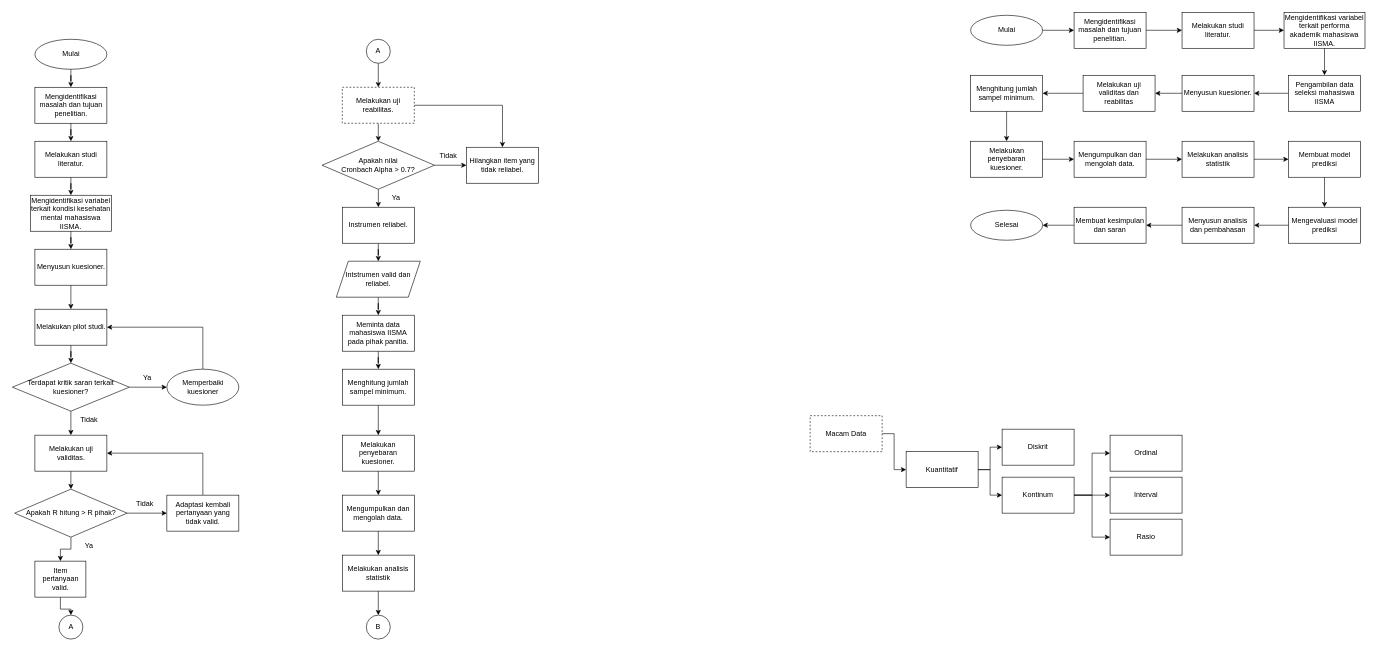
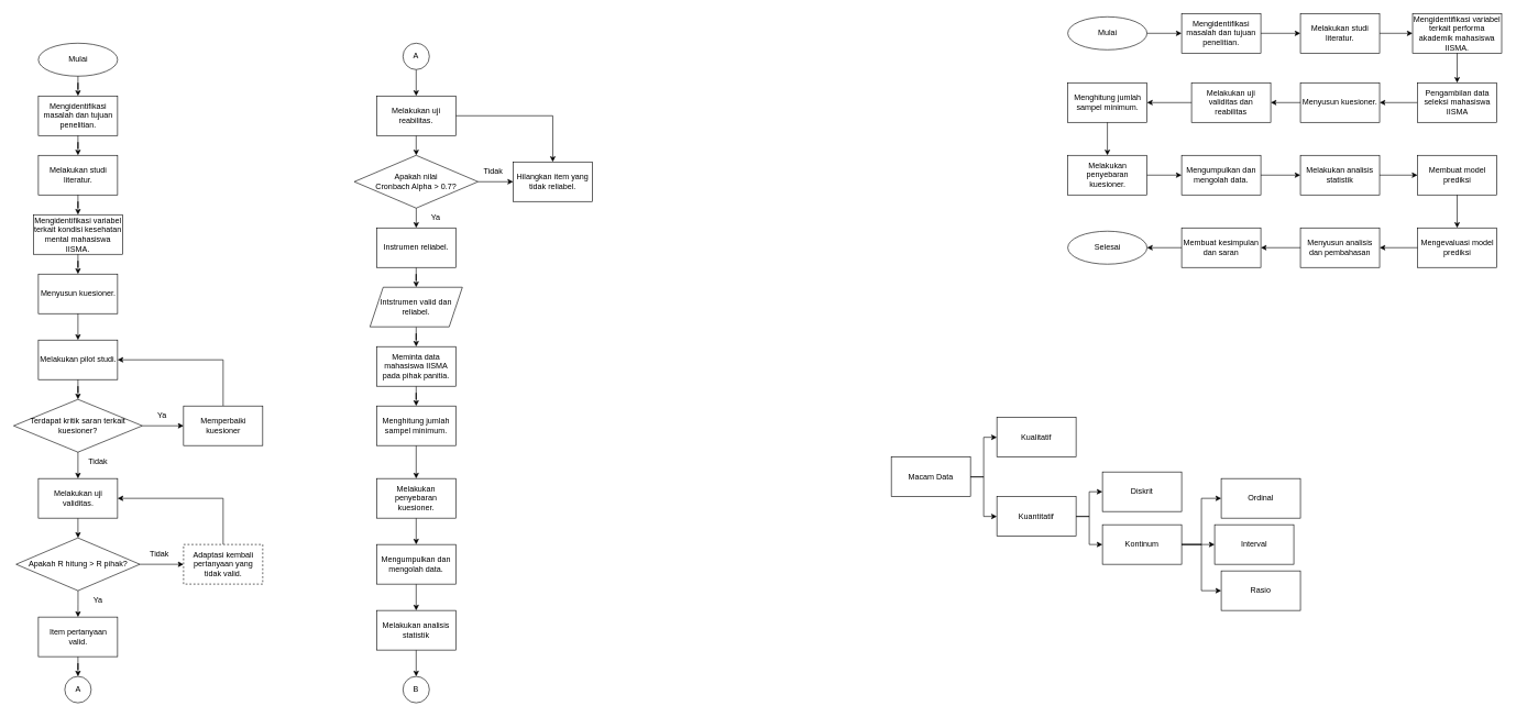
  <mxCell id="0" />
  <mxCell id="1" parent="0" />
  <mxCell id="2" value="" style="group" vertex="1" connectable="0" parent="1"><mxGeometry x="20" y="65" width="377.5" height="620" as="geometry" /></mxCell>
  <mxCell id="3" value="Mulai" style="ellipse;whiteSpace=wrap;html=1;" vertex="1" parent="2"><mxGeometry x="37.5" width="120" height="50" as="geometry" /></mxCell>
  <mxCell id="4" value="Mengidentifikasi masalah dan tujuan penelitian." style="rounded=0;whiteSpace=wrap;html=1;" vertex="1" parent="2"><mxGeometry x="37.5" y="80" width="120" height="60" as="geometry" /></mxCell>
  <mxCell id="5" style="edgeStyle=orthogonalEdgeStyle;rounded=0;orthogonalLoop=1;jettySize=auto;html=1;entryX=0.5;entryY=0;entryDx=0;entryDy=0;" edge="1" parent="2" source="3" target="4"><mxGeometry relative="1" as="geometry" /></mxCell>
  <mxCell id="6" value="Melakukan studi literatur." style="rounded=0;whiteSpace=wrap;html=1;" vertex="1" parent="2"><mxGeometry x="37.5" y="170" width="120" height="60" as="geometry" /></mxCell>
  <mxCell id="7" style="edgeStyle=orthogonalEdgeStyle;rounded=0;orthogonalLoop=1;jettySize=auto;html=1;entryX=0.5;entryY=0;entryDx=0;entryDy=0;" edge="1" parent="2" source="4" target="6"><mxGeometry relative="1" as="geometry" /></mxCell>
  <mxCell id="8" value="Mengidentifikasi variabel terkait kondisi kesehatan mental mahasiswa IISMA." style="rounded=0;whiteSpace=wrap;html=1;" vertex="1" parent="2"><mxGeometry x="30" y="260" width="135" height="60" as="geometry" /></mxCell>
  <mxCell id="9" style="edgeStyle=orthogonalEdgeStyle;rounded=0;orthogonalLoop=1;jettySize=auto;html=1;entryX=0.5;entryY=0;entryDx=0;entryDy=0;" edge="1" parent="2" source="6" target="8"><mxGeometry relative="1" as="geometry" /></mxCell>
  <mxCell id="10" value="Menyusun kuesioner." style="rounded=0;whiteSpace=wrap;html=1;" vertex="1" parent="2"><mxGeometry x="37.5" y="350" width="120" height="60" as="geometry" /></mxCell>
  <mxCell id="11" style="edgeStyle=orthogonalEdgeStyle;rounded=0;orthogonalLoop=1;jettySize=auto;html=1;entryX=0.5;entryY=0;entryDx=0;entryDy=0;" edge="1" parent="2" source="8" target="10"><mxGeometry relative="1" as="geometry" /></mxCell>
  <mxCell id="12" value="Melakukan pilot studi." style="rounded=0;whiteSpace=wrap;html=1;" vertex="1" parent="2"><mxGeometry x="37.5" y="450" width="120" height="60" as="geometry" /></mxCell>
  <mxCell id="13" style="edgeStyle=orthogonalEdgeStyle;rounded=0;orthogonalLoop=1;jettySize=auto;html=1;" edge="1" parent="2" source="10" target="12"><mxGeometry relative="1" as="geometry" /></mxCell>
  <mxCell id="14" value="Terdapat kritik saran terkait kuesioner?" style="rhombus;whiteSpace=wrap;html=1;" vertex="1" parent="2"><mxGeometry y="540" width="195" height="80" as="geometry" /></mxCell>
  <mxCell id="15" style="edgeStyle=orthogonalEdgeStyle;rounded=0;orthogonalLoop=1;jettySize=auto;html=1;entryX=0.5;entryY=0;entryDx=0;entryDy=0;" edge="1" parent="2" source="12" target="14"><mxGeometry relative="1" as="geometry" /></mxCell>
  <mxCell id="16" style="edgeStyle=orthogonalEdgeStyle;rounded=0;orthogonalLoop=1;jettySize=auto;html=1;entryX=1;entryY=0.5;entryDx=0;entryDy=0;" edge="1" parent="2" source="17" target="12"><mxGeometry relative="1" as="geometry"><Array as="points"><mxPoint x="317.5" y="480" /></Array></mxGeometry></mxCell>
- <mxCell id="17" value="Memperbaiki kuesioner" style="ellipse;whiteSpace=wrap;html=1;" vertex="1" parent="2"><mxGeometry x="257.5" y="550" width="120" height="60" as="geometry" /></mxCell>
+ <mxCell id="17" value="Memperbaiki kuesioner" style="rounded=0;whiteSpace=wrap;html=1;" vertex="1" parent="2"><mxGeometry x="257.5" y="550" width="120" height="60" as="geometry" /></mxCell>
  <mxCell id="18" style="edgeStyle=orthogonalEdgeStyle;rounded=0;orthogonalLoop=1;jettySize=auto;html=1;entryX=0;entryY=0.5;entryDx=0;entryDy=0;" edge="1" parent="2" source="14" target="17"><mxGeometry relative="1" as="geometry" /></mxCell>
  <mxCell id="19" value="Ya" style="text;html=1;strokeColor=none;fillColor=none;align=center;verticalAlign=middle;whiteSpace=wrap;rounded=0;" vertex="1" parent="2"><mxGeometry x="195" y="550" width="60" height="30" as="geometry" /></mxCell>
  <mxCell id="20" style="edgeStyle=orthogonalEdgeStyle;rounded=0;orthogonalLoop=1;jettySize=auto;html=1;" edge="1" parent="1" source="21" target="26"><mxGeometry relative="1" as="geometry" /></mxCell>
  <mxCell id="21" value="Melakukan uji validitas." style="rounded=0;whiteSpace=wrap;html=1;" vertex="1" parent="1"><mxGeometry x="57.5" y="725" width="120" height="60" as="geometry" /></mxCell>
  <mxCell id="22" style="edgeStyle=orthogonalEdgeStyle;rounded=0;orthogonalLoop=1;jettySize=auto;html=1;" edge="1" parent="1" source="14" target="21"><mxGeometry relative="1" as="geometry" /></mxCell>
  <mxCell id="23" value="Tidak" style="text;html=1;strokeColor=none;fillColor=none;align=center;verticalAlign=middle;whiteSpace=wrap;rounded=0;" vertex="1" parent="1"><mxGeometry x="117.5" y="685" width="60" height="30" as="geometry" /></mxCell>
  <mxCell id="24" style="edgeStyle=orthogonalEdgeStyle;rounded=0;orthogonalLoop=1;jettySize=auto;html=1;" edge="1" parent="1" source="26" target="28"><mxGeometry relative="1" as="geometry" /></mxCell>
  <mxCell id="25" style="edgeStyle=orthogonalEdgeStyle;rounded=0;orthogonalLoop=1;jettySize=auto;html=1;entryX=0;entryY=0.5;entryDx=0;entryDy=0;" edge="1" parent="1" source="26" target="30"><mxGeometry relative="1" as="geometry" /></mxCell>
  <mxCell id="26" value="Apakah R hitung &amp;gt; R pihak?" style="rhombus;whiteSpace=wrap;html=1;" vertex="1" parent="1"><mxGeometry x="23.75" y="815" width="187.5" height="80" as="geometry" /></mxCell>
  <mxCell id="27" style="edgeStyle=orthogonalEdgeStyle;rounded=0;orthogonalLoop=1;jettySize=auto;html=1;entryX=0.5;entryY=0;entryDx=0;entryDy=0;" edge="1" parent="1" source="28" target="33"><mxGeometry relative="1" as="geometry" /></mxCell>
- <mxCell id="28" value="Item pertanyaan valid." style="rounded=0;whiteSpace=wrap;html=1;" vertex="1" parent="1"><mxGeometry x="57.5" y="935" width="85" height="60" as="geometry" /></mxCell>
+ <mxCell id="28" value="Item pertanyaan valid." style="rounded=0;whiteSpace=wrap;html=1;" vertex="1" parent="1"><mxGeometry x="57.5" y="935" width="120" height="60" as="geometry" /></mxCell>
  <mxCell id="29" style="edgeStyle=orthogonalEdgeStyle;rounded=0;orthogonalLoop=1;jettySize=auto;html=1;entryX=1;entryY=0.5;entryDx=0;entryDy=0;" edge="1" parent="1" source="30" target="21"><mxGeometry relative="1" as="geometry"><Array as="points"><mxPoint x="338" y="755" /></Array></mxGeometry></mxCell>
- <mxCell id="30" value="Adaptasi kembali pertanyaan yang tidak valid." style="rounded=0;whiteSpace=wrap;html=1;" vertex="1" parent="1"><mxGeometry x="277.5" y="825" width="120" height="60" as="geometry" /></mxCell>
+ <mxCell id="30" value="Adaptasi kembali pertanyaan yang tidak valid." style="rounded=0;whiteSpace=wrap;html=1;dashed=1;" vertex="1" parent="1"><mxGeometry x="277.5" y="825" width="120" height="60" as="geometry" /></mxCell>
  <mxCell id="31" value="Ya" style="text;html=1;strokeColor=none;fillColor=none;align=center;verticalAlign=middle;whiteSpace=wrap;rounded=0;" vertex="1" parent="1"><mxGeometry x="117.5" y="895" width="60" height="30" as="geometry" /></mxCell>
  <mxCell id="32" value="Tidak" style="text;html=1;strokeColor=none;fillColor=none;align=center;verticalAlign=middle;whiteSpace=wrap;rounded=0;" vertex="1" parent="1"><mxGeometry x="211.25" y="825" width="60" height="30" as="geometry" /></mxCell>
  <mxCell id="33" value="A" style="ellipse;whiteSpace=wrap;html=1;aspect=fixed;" vertex="1" parent="1"><mxGeometry x="97.5" y="1025" width="40" height="40" as="geometry" /></mxCell>
  <mxCell id="34" style="edgeStyle=orthogonalEdgeStyle;rounded=0;orthogonalLoop=1;jettySize=auto;html=1;" edge="1" parent="1" source="35" target="38"><mxGeometry relative="1" as="geometry" /></mxCell>
  <mxCell id="35" value="A" style="ellipse;whiteSpace=wrap;html=1;aspect=fixed;" vertex="1" parent="1"><mxGeometry x="610" y="65" width="40" height="40" as="geometry" /></mxCell>
  <mxCell id="36" style="edgeStyle=orthogonalEdgeStyle;rounded=0;orthogonalLoop=1;jettySize=auto;html=1;" edge="1" parent="1" source="38" target="41"><mxGeometry relative="1" as="geometry" /></mxCell>
  <mxCell id="37" style="edgeStyle=orthogonalEdgeStyle;rounded=0;orthogonalLoop=1;jettySize=auto;html=1;" edge="1" parent="1" source="38" target="42"><mxGeometry relative="1" as="geometry" /></mxCell>
- <mxCell id="38" value="Melakukan uji reabilitas." style="rounded=0;whiteSpace=wrap;html=1;dashed=1;" vertex="1" parent="1"><mxGeometry x="570" y="145" width="120" height="60" as="geometry" /></mxCell>
+ <mxCell id="38" value="Melakukan uji reabilitas." style="rounded=0;whiteSpace=wrap;html=1;" vertex="1" parent="1"><mxGeometry x="570" y="145" width="120" height="60" as="geometry" /></mxCell>
  <mxCell id="39" style="edgeStyle=orthogonalEdgeStyle;rounded=0;orthogonalLoop=1;jettySize=auto;html=1;entryX=0;entryY=0.5;entryDx=0;entryDy=0;" edge="1" parent="1" source="41" target="42"><mxGeometry relative="1" as="geometry" /></mxCell>
  <mxCell id="40" style="edgeStyle=orthogonalEdgeStyle;rounded=0;orthogonalLoop=1;jettySize=auto;html=1;entryX=0.5;entryY=0;entryDx=0;entryDy=0;" edge="1" parent="1" source="41" target="45"><mxGeometry relative="1" as="geometry" /></mxCell>
  <mxCell id="41" value="&lt;div&gt;Apakah nilai &lt;br&gt;&lt;/div&gt;&lt;div&gt;Cronbach Alpha &amp;gt; 0.7?&lt;/div&gt;" style="rhombus;whiteSpace=wrap;html=1;" vertex="1" parent="1"><mxGeometry x="536.25" y="235" width="187.5" height="80" as="geometry" /></mxCell>
  <mxCell id="42" value="Hilangkan item yang tidak reliabel." style="rounded=0;whiteSpace=wrap;html=1;" vertex="1" parent="1"><mxGeometry x="777" y="245" width="120" height="60" as="geometry" /></mxCell>
  <mxCell id="43" value="Tidak" style="text;html=1;strokeColor=none;fillColor=none;align=center;verticalAlign=middle;whiteSpace=wrap;rounded=0;" vertex="1" parent="1"><mxGeometry x="717" y="245" width="60" height="30" as="geometry" /></mxCell>
  <mxCell id="44" style="edgeStyle=orthogonalEdgeStyle;rounded=0;orthogonalLoop=1;jettySize=auto;html=1;entryX=0.5;entryY=0;entryDx=0;entryDy=0;" edge="1" parent="1" source="45" target="48"><mxGeometry relative="1" as="geometry" /></mxCell>
  <mxCell id="45" value="Instrumen reliabel." style="rounded=0;whiteSpace=wrap;html=1;" vertex="1" parent="1"><mxGeometry x="570" y="345" width="120" height="60" as="geometry" /></mxCell>
  <mxCell id="46" value="Ya" style="text;html=1;strokeColor=none;fillColor=none;align=center;verticalAlign=middle;whiteSpace=wrap;rounded=0;" vertex="1" parent="1"><mxGeometry x="630" y="315" width="60" height="30" as="geometry" /></mxCell>
  <mxCell id="47" style="edgeStyle=orthogonalEdgeStyle;rounded=0;orthogonalLoop=1;jettySize=auto;html=1;entryX=0.5;entryY=0;entryDx=0;entryDy=0;" edge="1" parent="1" source="48" target="50"><mxGeometry relative="1" as="geometry" /></mxCell>
  <mxCell id="48" value="Intstrumen valid dan reliabel." style="shape=parallelogram;perimeter=parallelogramPerimeter;whiteSpace=wrap;html=1;fixedSize=1;" vertex="1" parent="1"><mxGeometry x="560" y="435" width="140" height="60" as="geometry" /></mxCell>
  <mxCell id="49" style="edgeStyle=orthogonalEdgeStyle;rounded=0;orthogonalLoop=1;jettySize=auto;html=1;entryX=0.5;entryY=0;entryDx=0;entryDy=0;" edge="1" parent="1" source="50" target="52"><mxGeometry relative="1" as="geometry" /></mxCell>
  <mxCell id="50" value="Meminta data mahasiswa IISMA pada pihak panitia." style="rounded=0;whiteSpace=wrap;html=1;" vertex="1" parent="1"><mxGeometry x="570" y="525" width="120" height="60" as="geometry" /></mxCell>
  <mxCell id="51" style="edgeStyle=orthogonalEdgeStyle;rounded=0;orthogonalLoop=1;jettySize=auto;html=1;entryX=0.5;entryY=0;entryDx=0;entryDy=0;" edge="1" parent="1" source="52" target="54"><mxGeometry relative="1" as="geometry" /></mxCell>
  <mxCell id="52" value="Menghitung jumlah sampel minimum." style="rounded=0;whiteSpace=wrap;html=1;" vertex="1" parent="1"><mxGeometry x="570" y="615" width="120" height="60" as="geometry" /></mxCell>
  <mxCell id="53" style="edgeStyle=orthogonalEdgeStyle;rounded=0;orthogonalLoop=1;jettySize=auto;html=1;entryX=0.5;entryY=0;entryDx=0;entryDy=0;" edge="1" parent="1" source="54" target="56"><mxGeometry relative="1" as="geometry" /></mxCell>
  <mxCell id="54" value="Melakukan penyebaran kuesioner." style="rounded=0;whiteSpace=wrap;html=1;" vertex="1" parent="1"><mxGeometry x="570" y="725" width="120" height="60" as="geometry" /></mxCell>
  <mxCell id="55" style="edgeStyle=orthogonalEdgeStyle;rounded=0;orthogonalLoop=1;jettySize=auto;html=1;entryX=0.5;entryY=0;entryDx=0;entryDy=0;" edge="1" parent="1" source="56" target="58"><mxGeometry relative="1" as="geometry" /></mxCell>
  <mxCell id="56" value="Mengumpulkan dan mengolah data." style="rounded=0;whiteSpace=wrap;html=1;" vertex="1" parent="1"><mxGeometry x="570" y="825" width="120" height="60" as="geometry" /></mxCell>
  <mxCell id="57" style="edgeStyle=orthogonalEdgeStyle;rounded=0;orthogonalLoop=1;jettySize=auto;html=1;entryX=0.5;entryY=0;entryDx=0;entryDy=0;" edge="1" parent="1" source="58" target="59"><mxGeometry relative="1" as="geometry" /></mxCell>
  <mxCell id="58" value="Melakukan analisis statistik" style="rounded=0;whiteSpace=wrap;html=1;" vertex="1" parent="1"><mxGeometry x="570" y="925" width="120" height="60" as="geometry" /></mxCell>
  <mxCell id="59" value="B" style="ellipse;whiteSpace=wrap;html=1;aspect=fixed;" vertex="1" parent="1"><mxGeometry x="610" y="1025" width="40" height="40" as="geometry" /></mxCell>
  <mxCell id="60" value="" style="group" vertex="1" connectable="0" parent="1"><mxGeometry x="1617.5" y="20" width="657.5" height="385" as="geometry" /></mxCell>
  <mxCell id="61" value="Selesai" style="ellipse;whiteSpace=wrap;html=1;" vertex="1" parent="60"><mxGeometry y="330" width="120" height="50" as="geometry" /></mxCell>
  <mxCell id="62" value="Mulai" style="ellipse;whiteSpace=wrap;html=1;" vertex="1" parent="60"><mxGeometry y="5" width="120" height="50" as="geometry" /></mxCell>
  <mxCell id="63" value="Mengidentifikasi masalah dan tujuan penelitian." style="rounded=0;whiteSpace=wrap;html=1;" vertex="1" parent="60"><mxGeometry x="172.5" width="120" height="60" as="geometry" /></mxCell>
  <mxCell id="64" style="edgeStyle=orthogonalEdgeStyle;rounded=0;orthogonalLoop=1;jettySize=auto;html=1;entryX=0;entryY=0.5;entryDx=0;entryDy=0;" edge="1" parent="60" source="62" target="63"><mxGeometry relative="1" as="geometry" /></mxCell>
  <mxCell id="65" value="Melakukan studi literatur." style="rounded=0;whiteSpace=wrap;html=1;" vertex="1" parent="60"><mxGeometry x="352.5" width="120" height="60" as="geometry" /></mxCell>
  <mxCell id="66" style="edgeStyle=orthogonalEdgeStyle;rounded=0;orthogonalLoop=1;jettySize=auto;html=1;entryX=0;entryY=0.5;entryDx=0;entryDy=0;" edge="1" parent="60" source="63" target="65"><mxGeometry relative="1" as="geometry" /></mxCell>
  <mxCell id="67" value="Mengidentifikasi variabel terkait performa akademik mahasiswa IISMA." style="rounded=0;whiteSpace=wrap;html=1;" vertex="1" parent="60"><mxGeometry x="522.5" width="135" height="60" as="geometry" /></mxCell>
  <mxCell id="68" style="edgeStyle=orthogonalEdgeStyle;rounded=0;orthogonalLoop=1;jettySize=auto;html=1;entryX=0;entryY=0.5;entryDx=0;entryDy=0;" edge="1" parent="60" source="65" target="67"><mxGeometry relative="1" as="geometry" /></mxCell>
  <mxCell id="69" value="Menyusun kuesioner." style="rounded=0;whiteSpace=wrap;html=1;" vertex="1" parent="60"><mxGeometry x="352.5" y="105" width="120" height="60" as="geometry" /></mxCell>
  <mxCell id="70" style="edgeStyle=orthogonalEdgeStyle;rounded=0;orthogonalLoop=1;jettySize=auto;html=1;entryX=1;entryY=0.5;entryDx=0;entryDy=0;" edge="1" parent="60" source="71" target="69"><mxGeometry relative="1" as="geometry" /></mxCell>
  <mxCell id="71" value="Pengambilan data seleksi mahasiswa IISMA" style="rounded=0;whiteSpace=wrap;html=1;" vertex="1" parent="60"><mxGeometry x="530" y="105" width="120" height="60" as="geometry" /></mxCell>
  <mxCell id="72" style="edgeStyle=orthogonalEdgeStyle;rounded=0;orthogonalLoop=1;jettySize=auto;html=1;entryX=0.5;entryY=0;entryDx=0;entryDy=0;" edge="1" parent="60" source="67" target="71"><mxGeometry relative="1" as="geometry" /></mxCell>
  <mxCell id="73" value="Melakukan uji validitas dan reabilitas" style="rounded=0;whiteSpace=wrap;html=1;" vertex="1" parent="60"><mxGeometry x="187.5" y="105" width="120" height="60" as="geometry" /></mxCell>
  <mxCell id="74" style="edgeStyle=orthogonalEdgeStyle;rounded=0;orthogonalLoop=1;jettySize=auto;html=1;entryX=1;entryY=0.5;entryDx=0;entryDy=0;" edge="1" parent="60" source="69" target="73"><mxGeometry relative="1" as="geometry" /></mxCell>
  <mxCell id="75" value="Menghitung jumlah sampel minimum." style="rounded=0;whiteSpace=wrap;html=1;" vertex="1" parent="60"><mxGeometry y="105" width="120" height="60" as="geometry" /></mxCell>
  <mxCell id="76" style="edgeStyle=orthogonalEdgeStyle;rounded=0;orthogonalLoop=1;jettySize=auto;html=1;entryX=1;entryY=0.5;entryDx=0;entryDy=0;" edge="1" parent="60" source="73" target="75"><mxGeometry relative="1" as="geometry" /></mxCell>
  <mxCell id="77" value="Melakukan penyebaran kuesioner." style="rounded=0;whiteSpace=wrap;html=1;" vertex="1" parent="60"><mxGeometry y="215" width="120" height="60" as="geometry" /></mxCell>
  <mxCell id="78" style="edgeStyle=orthogonalEdgeStyle;rounded=0;orthogonalLoop=1;jettySize=auto;html=1;entryX=0.5;entryY=0;entryDx=0;entryDy=0;" edge="1" parent="60" source="75" target="77"><mxGeometry relative="1" as="geometry" /></mxCell>
  <mxCell id="79" value="Mengumpulkan dan mengolah data." style="rounded=0;whiteSpace=wrap;html=1;" vertex="1" parent="60"><mxGeometry x="172.5" y="215" width="120" height="60" as="geometry" /></mxCell>
  <mxCell id="80" style="edgeStyle=orthogonalEdgeStyle;rounded=0;orthogonalLoop=1;jettySize=auto;html=1;entryX=0;entryY=0.5;entryDx=0;entryDy=0;" edge="1" parent="60" source="77" target="79"><mxGeometry relative="1" as="geometry" /></mxCell>
  <mxCell id="81" value="Melakukan analisis statistik" style="rounded=0;whiteSpace=wrap;html=1;" vertex="1" parent="60"><mxGeometry x="352.5" y="215" width="120" height="60" as="geometry" /></mxCell>
  <mxCell id="82" style="edgeStyle=orthogonalEdgeStyle;rounded=0;orthogonalLoop=1;jettySize=auto;html=1;entryX=0;entryY=0.5;entryDx=0;entryDy=0;" edge="1" parent="60" source="79" target="81"><mxGeometry relative="1" as="geometry" /></mxCell>
  <mxCell id="83" value="Membuat model prediksi" style="rounded=0;whiteSpace=wrap;html=1;" vertex="1" parent="60"><mxGeometry x="530" y="215" width="120" height="60" as="geometry" /></mxCell>
  <mxCell id="84" style="edgeStyle=orthogonalEdgeStyle;rounded=0;orthogonalLoop=1;jettySize=auto;html=1;entryX=0;entryY=0.5;entryDx=0;entryDy=0;" edge="1" parent="60" source="81" target="83"><mxGeometry relative="1" as="geometry" /></mxCell>
  <mxCell id="85" value="Mengevaluasi model prediksi" style="rounded=0;whiteSpace=wrap;html=1;" vertex="1" parent="60"><mxGeometry x="530" y="325" width="120" height="60" as="geometry" /></mxCell>
  <mxCell id="86" style="edgeStyle=orthogonalEdgeStyle;rounded=0;orthogonalLoop=1;jettySize=auto;html=1;entryX=0.5;entryY=0;entryDx=0;entryDy=0;" edge="1" parent="60" source="83" target="85"><mxGeometry relative="1" as="geometry" /></mxCell>
  <mxCell id="87" value="Menyusun analisis dan pembahasan" style="rounded=0;whiteSpace=wrap;html=1;" vertex="1" parent="60"><mxGeometry x="352.5" y="325" width="120" height="60" as="geometry" /></mxCell>
  <mxCell id="88" style="edgeStyle=orthogonalEdgeStyle;rounded=0;orthogonalLoop=1;jettySize=auto;html=1;entryX=1;entryY=0.5;entryDx=0;entryDy=0;" edge="1" parent="60" source="85" target="87"><mxGeometry relative="1" as="geometry" /></mxCell>
  <mxCell id="89" style="edgeStyle=orthogonalEdgeStyle;rounded=0;orthogonalLoop=1;jettySize=auto;html=1;entryX=1;entryY=0.5;entryDx=0;entryDy=0;" edge="1" parent="60" source="90" target="61"><mxGeometry relative="1" as="geometry" /></mxCell>
  <mxCell id="90" value="Membuat kesimpulan dan saran" style="rounded=0;whiteSpace=wrap;html=1;" vertex="1" parent="60"><mxGeometry x="172.5" y="325" width="120" height="60" as="geometry" /></mxCell>
  <mxCell id="91" style="edgeStyle=orthogonalEdgeStyle;rounded=0;orthogonalLoop=1;jettySize=auto;html=1;entryX=1;entryY=0.5;entryDx=0;entryDy=0;" edge="1" parent="60" source="87" target="90"><mxGeometry relative="1" as="geometry" /></mxCell>
  <mxCell id="92" value="" style="group" vertex="1" connectable="0" parent="1"><mxGeometry x="1350" y="632.5" width="620" height="292.5" as="geometry" /></mxCell>
- <mxCell id="93" value="Macam Data" style="rounded=0;whiteSpace=wrap;html=1;dashed=1;" vertex="1" parent="92"><mxGeometry y="60" width="120" height="60" as="geometry" /></mxCell>
+ <mxCell id="93" value="Macam Data" style="rounded=0;whiteSpace=wrap;html=1;" vertex="1" parent="92"><mxGeometry y="60" width="120" height="60" as="geometry" /></mxCell>
+ <mxCell id="94" value="Kualitatif" style="rounded=0;whiteSpace=wrap;html=1;" vertex="1" parent="92"><mxGeometry x="160" width="120" height="60" as="geometry" /></mxCell>
+ <mxCell id="95" style="edgeStyle=orthogonalEdgeStyle;rounded=0;orthogonalLoop=1;jettySize=auto;html=1;entryX=0;entryY=0.5;entryDx=0;entryDy=0;" edge="1" parent="92" source="93" target="94"><mxGeometry relative="1" as="geometry" /></mxCell>
  <mxCell id="96" value="Kuantitatif" style="rounded=0;whiteSpace=wrap;html=1;" vertex="1" parent="92"><mxGeometry x="160" y="120" width="120" height="60" as="geometry" /></mxCell>
  <mxCell id="97" style="edgeStyle=orthogonalEdgeStyle;rounded=0;orthogonalLoop=1;jettySize=auto;html=1;entryX=0;entryY=0.5;entryDx=0;entryDy=0;" edge="1" parent="92" source="93" target="96"><mxGeometry relative="1" as="geometry" /></mxCell>
  <mxCell id="98" value="Diskrit" style="rounded=0;whiteSpace=wrap;html=1;" vertex="1" parent="92"><mxGeometry x="320" y="82.5" width="120" height="60" as="geometry" /></mxCell>
  <mxCell id="99" style="edgeStyle=orthogonalEdgeStyle;rounded=0;orthogonalLoop=1;jettySize=auto;html=1;entryX=0;entryY=0.5;entryDx=0;entryDy=0;" edge="1" parent="92" source="96" target="98"><mxGeometry relative="1" as="geometry" /></mxCell>
  <mxCell id="100" value="Kontinum" style="rounded=0;whiteSpace=wrap;html=1;" vertex="1" parent="92"><mxGeometry x="320" y="162.5" width="120" height="60" as="geometry" /></mxCell>
  <mxCell id="101" style="edgeStyle=orthogonalEdgeStyle;rounded=0;orthogonalLoop=1;jettySize=auto;html=1;entryX=0;entryY=0.5;entryDx=0;entryDy=0;" edge="1" parent="92" source="96" target="100"><mxGeometry relative="1" as="geometry" /></mxCell>
  <mxCell id="102" value="Ordinal" style="rounded=0;whiteSpace=wrap;html=1;" vertex="1" parent="92"><mxGeometry x="500" y="92.5" width="120" height="60" as="geometry" /></mxCell>
  <mxCell id="103" style="edgeStyle=orthogonalEdgeStyle;rounded=0;orthogonalLoop=1;jettySize=auto;html=1;entryX=0;entryY=0.5;entryDx=0;entryDy=0;" edge="1" parent="92" source="100" target="102"><mxGeometry relative="1" as="geometry" /></mxCell>
- <mxCell id="104" value="Interval" style="rounded=0;whiteSpace=wrap;html=1;" vertex="1" parent="92"><mxGeometry x="500" y="162.5" width="120" height="60" as="geometry" /></mxCell>
+ <mxCell id="104" value="Interval" style="rounded=0;whiteSpace=wrap;html=1;" vertex="1" parent="92"><mxGeometry x="490" y="162.5" width="120" height="60" as="geometry" /></mxCell>
  <mxCell id="105" style="edgeStyle=orthogonalEdgeStyle;rounded=0;orthogonalLoop=1;jettySize=auto;html=1;" edge="1" parent="92" source="100" target="104"><mxGeometry relative="1" as="geometry" /></mxCell>
  <mxCell id="106" value="Rasio" style="rounded=0;whiteSpace=wrap;html=1;" vertex="1" parent="92"><mxGeometry x="500" y="232.5" width="120" height="60" as="geometry" /></mxCell>
  <mxCell id="107" style="edgeStyle=orthogonalEdgeStyle;rounded=0;orthogonalLoop=1;jettySize=auto;html=1;entryX=0;entryY=0.5;entryDx=0;entryDy=0;" edge="1" parent="92" source="100" target="106"><mxGeometry relative="1" as="geometry" /></mxCell>
